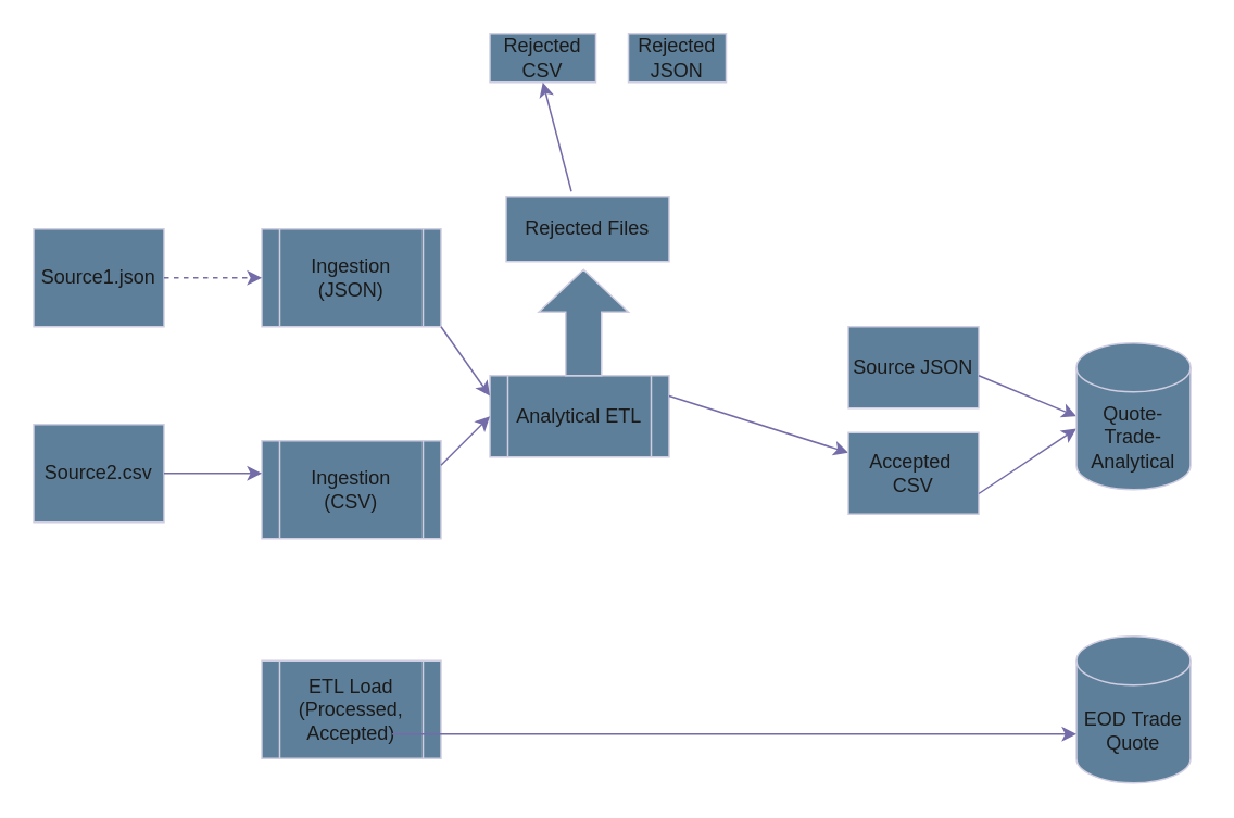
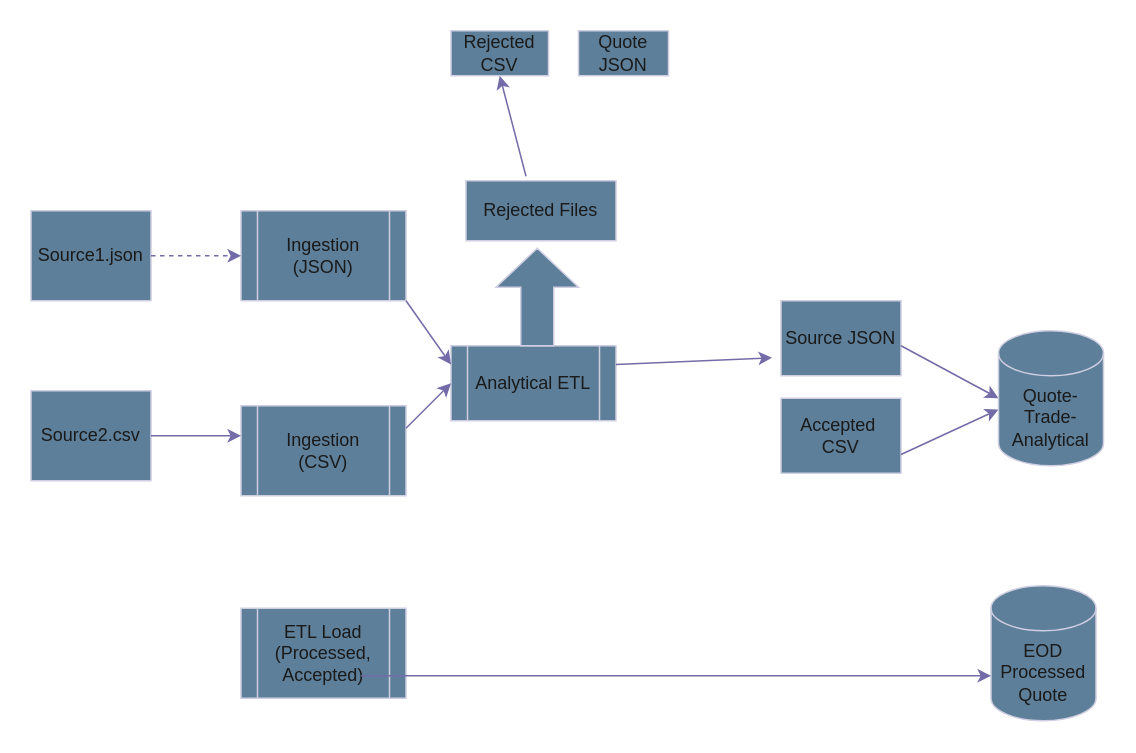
  <mxCell id="0" />
  <mxCell id="1" parent="0" />
  <mxCell id="2" value="" style="edgeStyle=orthogonalEdgeStyle;rounded=0;orthogonalLoop=1;jettySize=auto;html=1;strokeColor=#736CA8;fontColor=default;labelBackgroundColor=none;" edge="1" parent="1" source="3" target="21"><mxGeometry relative="1" as="geometry" /></mxCell>
  <mxCell id="3" value="Analytical ETL" style="shape=process;whiteSpace=wrap;html=1;backgroundOutline=1;labelBackgroundColor=none;fillColor=#5D7F99;strokeColor=#D0CEE2;fontColor=#1A1A1A;rounded=0;" vertex="1" parent="1"><mxGeometry x="300" y="230" width="110" height="50" as="geometry" /></mxCell>
  <mxCell id="4" value="Source1.json" style="rounded=0;whiteSpace=wrap;html=1;labelBackgroundColor=none;fillColor=#5D7F99;strokeColor=#D0CEE2;fontColor=#1A1A1A;" vertex="1" parent="1"><mxGeometry x="20" y="140" width="80" height="60" as="geometry" /></mxCell>
  <mxCell id="5" value="Source2.csv" style="rounded=0;whiteSpace=wrap;html=1;labelBackgroundColor=none;fillColor=#5D7F99;strokeColor=#D0CEE2;fontColor=#1A1A1A;" vertex="1" parent="1"><mxGeometry x="20" y="260" width="80" height="60" as="geometry" /></mxCell>
  <mxCell id="6" value="ETL Load&lt;br&gt;(Processed, Accepted)" style="shape=process;whiteSpace=wrap;html=1;backgroundOutline=1;labelBackgroundColor=none;fillColor=#5D7F99;strokeColor=#D0CEE2;fontColor=#1A1A1A;rounded=0;" vertex="1" parent="1"><mxGeometry x="160" y="405" width="110" height="60" as="geometry" /></mxCell>
  <mxCell id="7" value="Rejected Files" style="rounded=0;whiteSpace=wrap;html=1;labelBackgroundColor=none;fillColor=#5D7F99;strokeColor=#D0CEE2;fontColor=#1A1A1A;" vertex="1" parent="1"><mxGeometry x="310" y="120" width="100" height="40" as="geometry" /></mxCell>
  <mxCell id="8" value="Rejected CSV" style="rounded=0;whiteSpace=wrap;html=1;labelBackgroundColor=none;fillColor=#5D7F99;strokeColor=#D0CEE2;fontColor=#1A1A1A;" vertex="1" parent="1"><mxGeometry x="300" y="20" width="65" height="30" as="geometry" /></mxCell>
- <mxCell id="9" value="Rejected JSON" style="rounded=0;whiteSpace=wrap;html=1;labelBackgroundColor=none;fillColor=#5D7F99;strokeColor=#D0CEE2;fontColor=#1A1A1A;" vertex="1" parent="1"><mxGeometry x="385" y="20" width="60" height="30" as="geometry" /></mxCell>
+ <mxCell id="9" value="Quote JSON" style="rounded=0;whiteSpace=wrap;html=1;labelBackgroundColor=none;fillColor=#5D7F99;strokeColor=#D0CEE2;fontColor=#1A1A1A;" vertex="1" parent="1"><mxGeometry x="385" y="20" width="60" height="30" as="geometry" /></mxCell>
  <mxCell id="10" value="Source JSON" style="rounded=0;whiteSpace=wrap;html=1;labelBackgroundColor=none;fillColor=#5D7F99;strokeColor=#D0CEE2;fontColor=#1A1A1A;" vertex="1" parent="1"><mxGeometry x="520" y="200" width="80" height="50" as="geometry" /></mxCell>
  <mxCell id="11" value="Ingestion&lt;br&gt;(JSON)" style="shape=process;whiteSpace=wrap;html=1;backgroundOutline=1;labelBackgroundColor=none;fillColor=#5D7F99;strokeColor=#D0CEE2;fontColor=#1A1A1A;rounded=0;" vertex="1" parent="1"><mxGeometry x="160" y="140" width="110" height="60" as="geometry" /></mxCell>
  <mxCell id="12" value="Ingestion&lt;br&gt;(CSV)" style="shape=process;whiteSpace=wrap;html=1;backgroundOutline=1;labelBackgroundColor=none;fillColor=#5D7F99;strokeColor=#D0CEE2;fontColor=#1A1A1A;rounded=0;" vertex="1" parent="1"><mxGeometry x="160" y="270" width="110" height="60" as="geometry" /></mxCell>
  <mxCell id="13" value="" style="endArrow=classic;html=1;rounded=0;entryX=0;entryY=0.5;entryDx=0;entryDy=0;labelBackgroundColor=none;strokeColor=#736CA8;fontColor=default;exitX=1;exitY=0.5;exitDx=0;exitDy=0;dashed=1;" edge="1" parent="1" source="4" target="11"><mxGeometry width="50" height="50" relative="1" as="geometry"><mxPoint x="130" y="170" as="sourcePoint" /><mxPoint x="180" y="120" as="targetPoint" /></mxGeometry></mxCell>
  <mxCell id="14" value="" style="endArrow=classic;html=1;rounded=0;exitX=1;exitY=0.5;exitDx=0;exitDy=0;labelBackgroundColor=none;strokeColor=#736CA8;fontColor=default;" edge="1" parent="1" source="5"><mxGeometry width="50" height="50" relative="1" as="geometry"><mxPoint x="140" y="180" as="sourcePoint" /><mxPoint x="160" y="290" as="targetPoint" /></mxGeometry></mxCell>
  <mxCell id="15" value="" style="endArrow=classic;html=1;rounded=0;entryX=0;entryY=0.25;entryDx=0;entryDy=0;labelBackgroundColor=none;strokeColor=#736CA8;fontColor=default;" edge="1" parent="1" target="3"><mxGeometry width="50" height="50" relative="1" as="geometry"><mxPoint x="270" y="200" as="sourcePoint" /><mxPoint x="290" y="120" as="targetPoint" /></mxGeometry></mxCell>
  <mxCell id="16" value="" style="endArrow=classic;html=1;rounded=0;entryX=0;entryY=0.5;entryDx=0;entryDy=0;labelBackgroundColor=none;strokeColor=#736CA8;fontColor=default;exitX=1;exitY=0.25;exitDx=0;exitDy=0;" edge="1" parent="1" source="12" target="3"><mxGeometry width="50" height="50" relative="1" as="geometry"><mxPoint x="240" y="300" as="sourcePoint" /><mxPoint x="300" y="365" as="targetPoint" /></mxGeometry></mxCell>
  <mxCell id="17" value="" style="endArrow=classic;html=1;rounded=0;entryX=0.5;entryY=1;entryDx=0;entryDy=0;labelBackgroundColor=none;strokeColor=#736CA8;fontColor=default;exitX=0.4;exitY=-0.075;exitDx=0;exitDy=0;exitPerimeter=0;" edge="1" parent="1" source="7" target="8"><mxGeometry width="50" height="50" relative="1" as="geometry"><mxPoint x="470" y="140" as="sourcePoint" /><mxPoint x="520" y="90" as="targetPoint" /></mxGeometry></mxCell>
- <mxCell id="18" value="" style="endArrow=classic;html=1;rounded=0;labelBackgroundColor=none;strokeColor=#736CA8;fontColor=default;exitX=1;exitY=0.25;exitDx=0;exitDy=0;endFill=1;" edge="1" parent="1" source="3" target="20"><mxGeometry width="50" height="50" relative="1" as="geometry"><mxPoint x="410" y="262" as="sourcePoint" /><mxPoint x="460" y="230" as="targetPoint" /></mxGeometry></mxCell>
- <mxCell id="19" value="EOD Trade Quote" style="shape=cylinder3;whiteSpace=wrap;html=1;boundedLbl=1;backgroundOutline=1;size=15;strokeColor=#D0CEE2;fontColor=#1A1A1A;fillColor=#5D7F99;labelBackgroundColor=none;rounded=0;" vertex="1" parent="1"><mxGeometry x="660" y="390" width="70" height="90" as="geometry" /></mxCell>
+ <mxCell id="18" value="" style="endArrow=classic;html=1;rounded=0;labelBackgroundColor=none;strokeColor=#736CA8;fontColor=default;entryX=-0.075;entryY=0.76;entryDx=0;entryDy=0;entryPerimeter=0;exitX=1;exitY=0.25;exitDx=0;exitDy=0;endFill=1;" edge="1" parent="1" source="3" target="10"><mxGeometry width="50" height="50" relative="1" as="geometry"><mxPoint x="410" y="262" as="sourcePoint" /><mxPoint x="460" y="230" as="targetPoint" /></mxGeometry></mxCell>
+ <mxCell id="19" value="EOD Processed Quote" style="shape=cylinder3;whiteSpace=wrap;html=1;boundedLbl=1;backgroundOutline=1;size=15;strokeColor=#D0CEE2;fontColor=#1A1A1A;fillColor=#5D7F99;labelBackgroundColor=none;rounded=0;" vertex="1" parent="1"><mxGeometry x="660" y="390" width="70" height="90" as="geometry" /></mxCell>
  <mxCell id="20" value="Accepted&amp;nbsp;&lt;br&gt;CSV" style="rounded=0;whiteSpace=wrap;html=1;strokeColor=#D0CEE2;fontColor=#1A1A1A;fillColor=#5D7F99;labelBackgroundColor=none;" vertex="1" parent="1"><mxGeometry x="520" y="265" width="80" height="50" as="geometry" /></mxCell>
  <mxCell id="21" value="" style="shape=singleArrow;whiteSpace=wrap;html=1;arrowWidth=0.4;arrowSize=0.4;fillColor=#5D7F99;strokeColor=#D0CEE2;fontColor=#1A1A1A;labelBackgroundColor=none;direction=north;rounded=0;" vertex="1" parent="1"><mxGeometry x="330" y="165" width="55" height="65" as="geometry" /></mxCell>
  <mxCell id="22" value="" style="endArrow=classic;html=1;rounded=0;strokeColor=#736CA8;fontColor=default;entryX=0;entryY=0;entryDx=0;entryDy=60;entryPerimeter=0;labelBackgroundColor=none;" edge="1" parent="1" target="19"><mxGeometry width="50" height="50" relative="1" as="geometry"><mxPoint x="240" y="450" as="sourcePoint" /><mxPoint x="290" y="400" as="targetPoint" /></mxGeometry></mxCell>
  <mxCell id="23" value="" style="endArrow=classic;html=1;rounded=0;labelBackgroundColor=none;strokeColor=#736CA8;fontColor=default;entryX=0;entryY=0.5;entryDx=0;entryDy=0;entryPerimeter=0;" edge="1" parent="1" target="25"><mxGeometry width="50" height="50" relative="1" as="geometry"><mxPoint x="600" y="230" as="sourcePoint" /><mxPoint x="660" y="250" as="targetPoint" /><Array as="points" /></mxGeometry></mxCell>
  <mxCell id="24" value="" style="endArrow=classic;html=1;rounded=0;strokeColor=#736CA8;fontColor=default;exitX=1;exitY=0.75;exitDx=0;exitDy=0;entryX=0;entryY=0;entryDx=0;entryDy=52.5;entryPerimeter=0;labelBackgroundColor=none;" edge="1" parent="1" source="20" target="25"><mxGeometry width="50" height="50" relative="1" as="geometry"><mxPoint x="640" y="285" as="sourcePoint" /><mxPoint x="670" y="305" as="targetPoint" /></mxGeometry></mxCell>
- <mxCell id="25" value="Quote-Trade-Analytical" style="shape=cylinder3;whiteSpace=wrap;html=1;boundedLbl=1;backgroundOutline=1;size=15;strokeColor=#D0CEE2;fontColor=#1A1A1A;fillColor=#5D7F99;labelBackgroundColor=none;rounded=0;" vertex="1" parent="1"><mxGeometry x="660" y="210" width="70" height="90" as="geometry" /></mxCell>
+ <mxCell id="25" value="Quote-Trade-Analytical" style="shape=cylinder3;whiteSpace=wrap;html=1;boundedLbl=1;backgroundOutline=1;size=15;strokeColor=#D0CEE2;fontColor=#1A1A1A;fillColor=#5D7F99;labelBackgroundColor=none;rounded=0;" vertex="1" parent="1"><mxGeometry x="665" y="220" width="70" height="90" as="geometry" /></mxCell>
